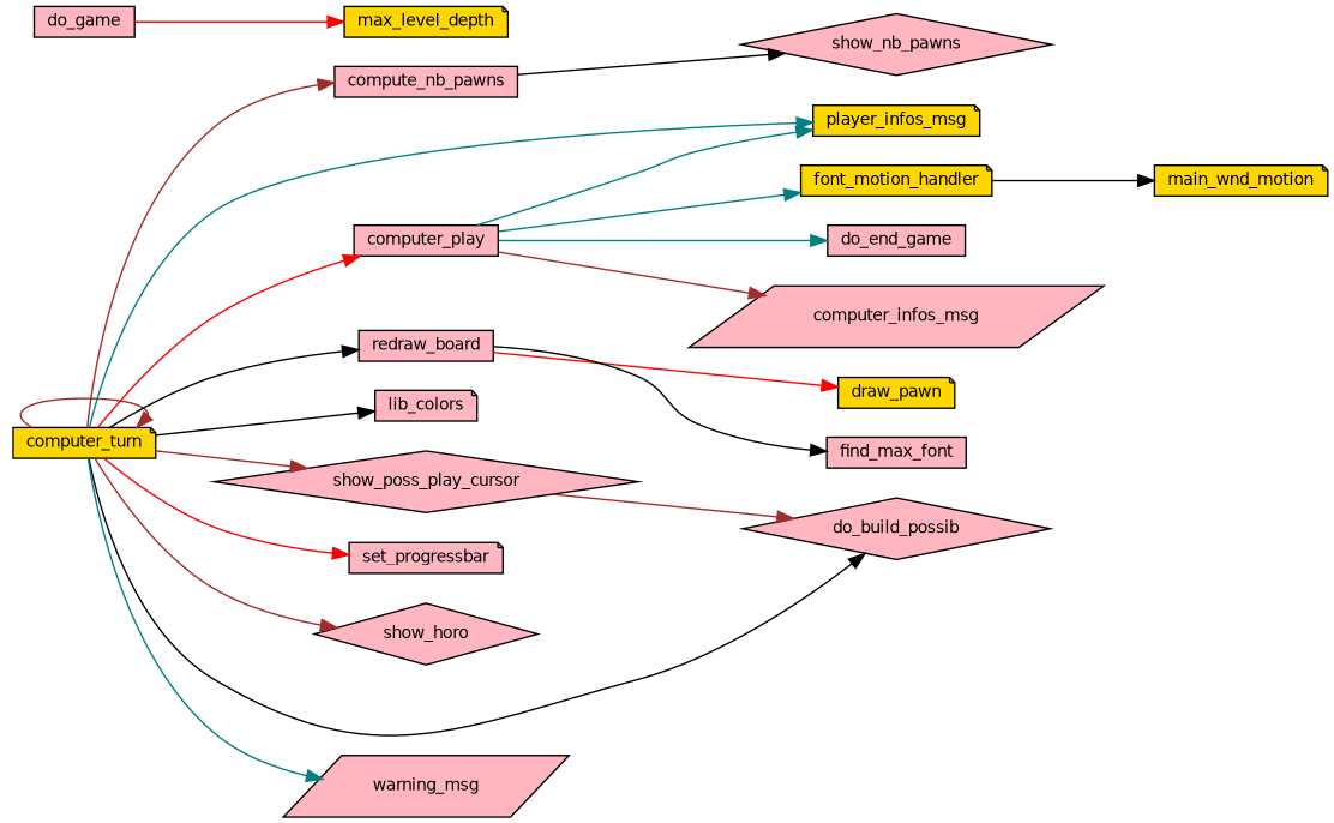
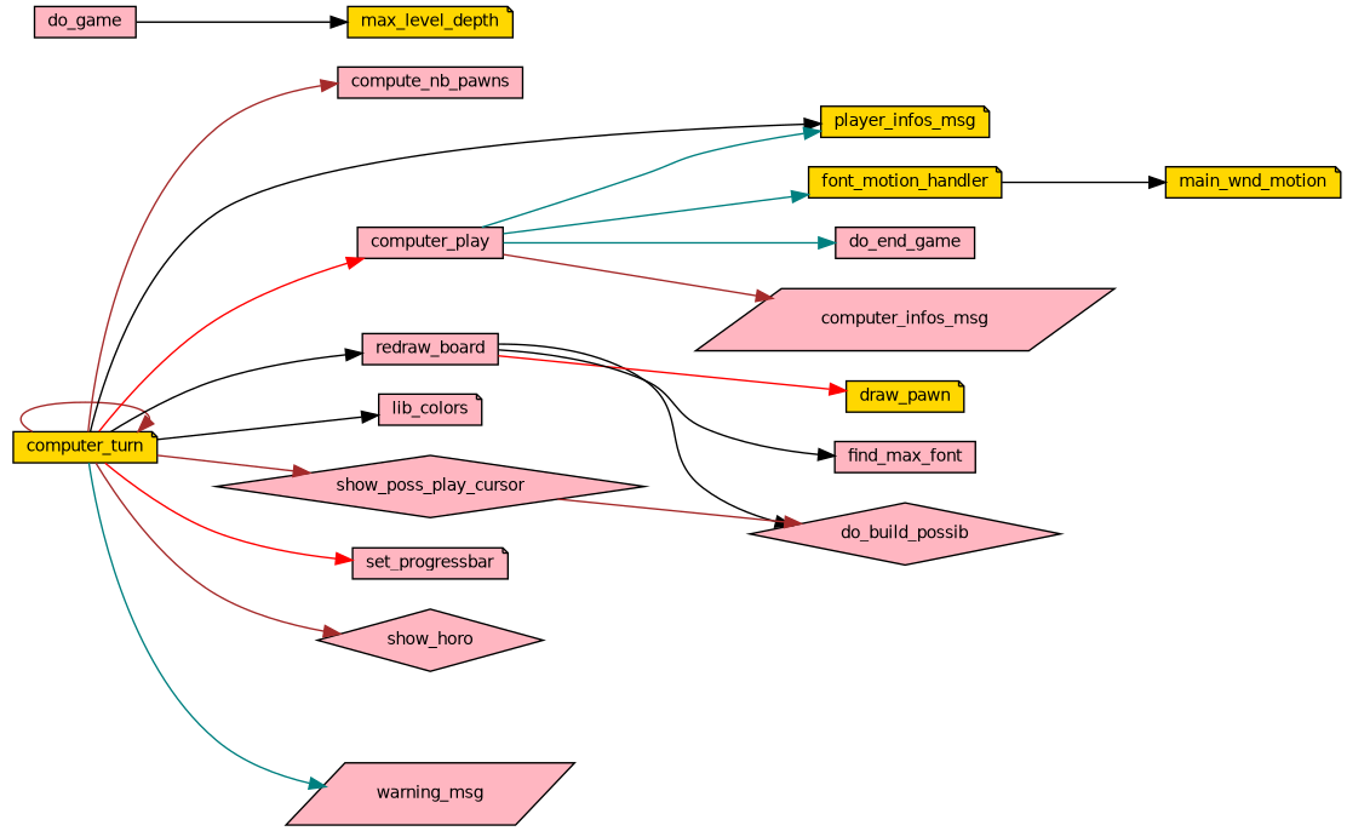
  digraph {
    rankdir=LR
    node [color=black fillcolor=lightpink fontname=Helvetica fontsize=10 shape=note style=filled]
    edge [color=black fontname=Helvetica fontsize=10 labelfontname=Helvetica labelfontsize=10 style=solid]
    n1 [fillcolor=gold fontcolor=black height=0.2 label=computer_turn width=0.4]
    n2 [height=0.2 label=compute_nb_pawns shape=box width=0.4]
    n3 [height=0.2 label=computer_play shape=box width=0.4]
    n4 [fillcolor=gold height=0.2 label=player_infos_msg width=0.4]
    n5 [height=0.2 label=do_build_possib shape=diamond width=0.4]
    n6 [height=0.2 label=lib_colors width=0.4]
    n7 [height=0.2 label=redraw_board shape=box width=0.4]
    n8 [height=0.2 label=set_progressbar width=0.4]
    n9 [height=0.2 label=show_horo shape=diamond width=0.4]
    n10 [height=0.2 label=show_poss_play_cursor shape=diamond width=0.4]
    n11 [height=0.2 label=warning_msg shape=parallelogram width=0.4]
-   n12 [height=0.2 label=show_nb_pawns shape=diamond width=0.4]
    n13 [height=0.2 label=computer_infos_msg shape=parallelogram width=0.4]
    n14 [fillcolor=gold height=0.2 label=font_motion_handler width=0.4]
    n15 [height=0.2 label=do_end_game shape=box width=0.4]
    n16 [fillcolor=gold height=0.2 label=draw_pawn width=0.4]
    n17 [height=0.2 label=find_max_font shape=box width=0.4]
    n18 [fillcolor=gold height=0.2 label=main_wnd_motion width=0.4]
    n19 [height=0.2 label=do_game shape=box width=0.4]
    n20 [fillcolor=gold height=0.2 label=max_level_depth width=0.4]
    n1 -> n1 [color=brown]
    n1 -> n2 [color=brown]
    n1 -> n3 [color=red]
-   n1 -> n4 [color=teal]
-   n1 -> n5
+   n1 -> n4
+   n7 -> n5
    n1 -> n6
    n1 -> n7
    n1 -> n8 [color=red]
    n1 -> n9 [color=brown]
    n1 -> n10 [color=brown]
    n1 -> n11 [color=teal]
-   n2 -> n12
    n3 -> n4 [color=teal]
    n3 -> n13 [color=brown]
    n3 -> n14 [color=teal]
    n3 -> n15 [color=teal]
    n7 -> n16 [color=red]
    n7 -> n17
    n10 -> n5 [color=brown]
    n14 -> n18
-   n19 -> n20 [color=red]
+   n19 -> n20
  }
